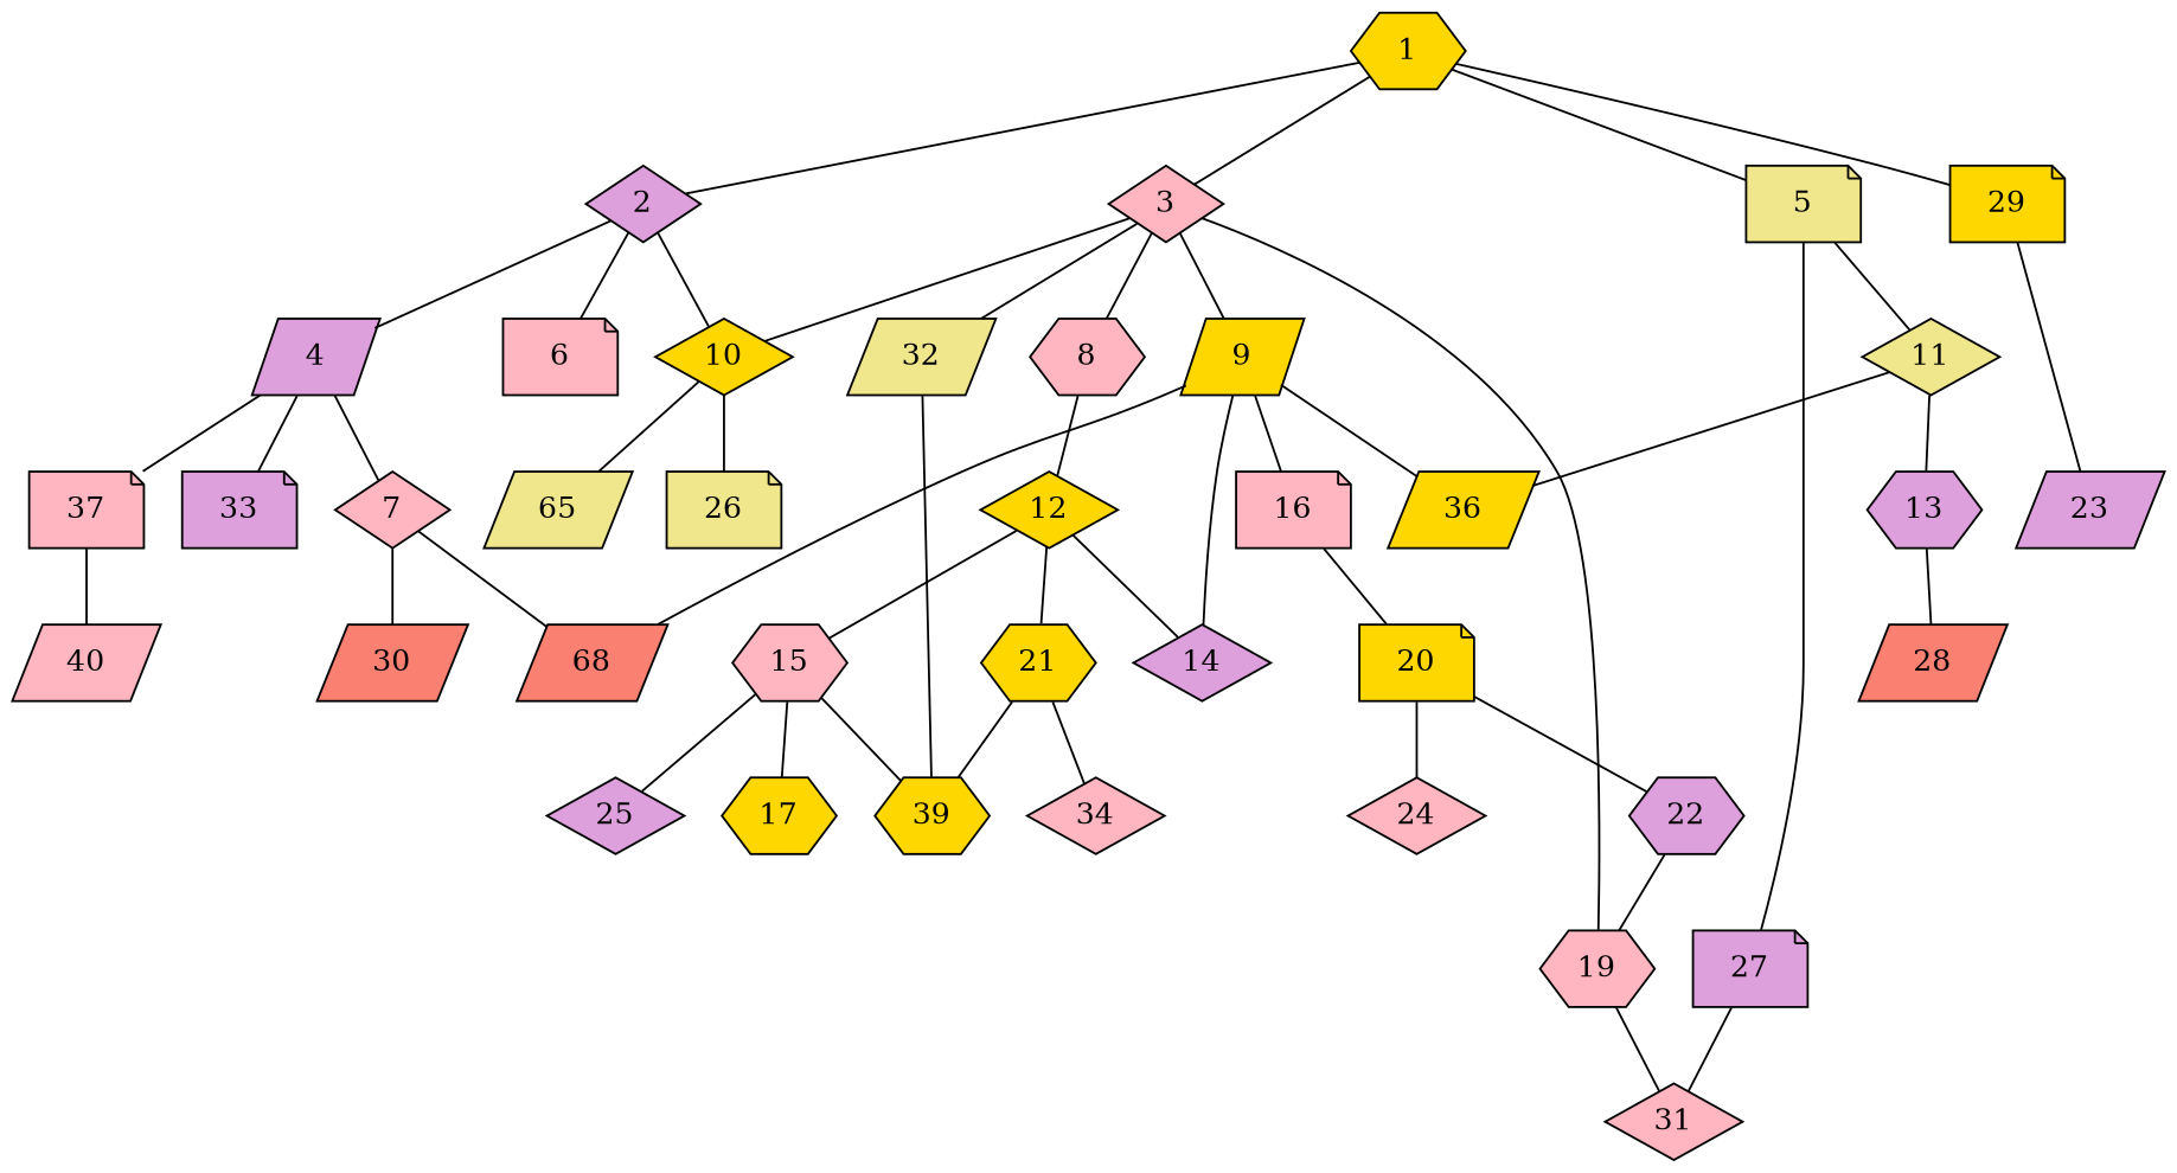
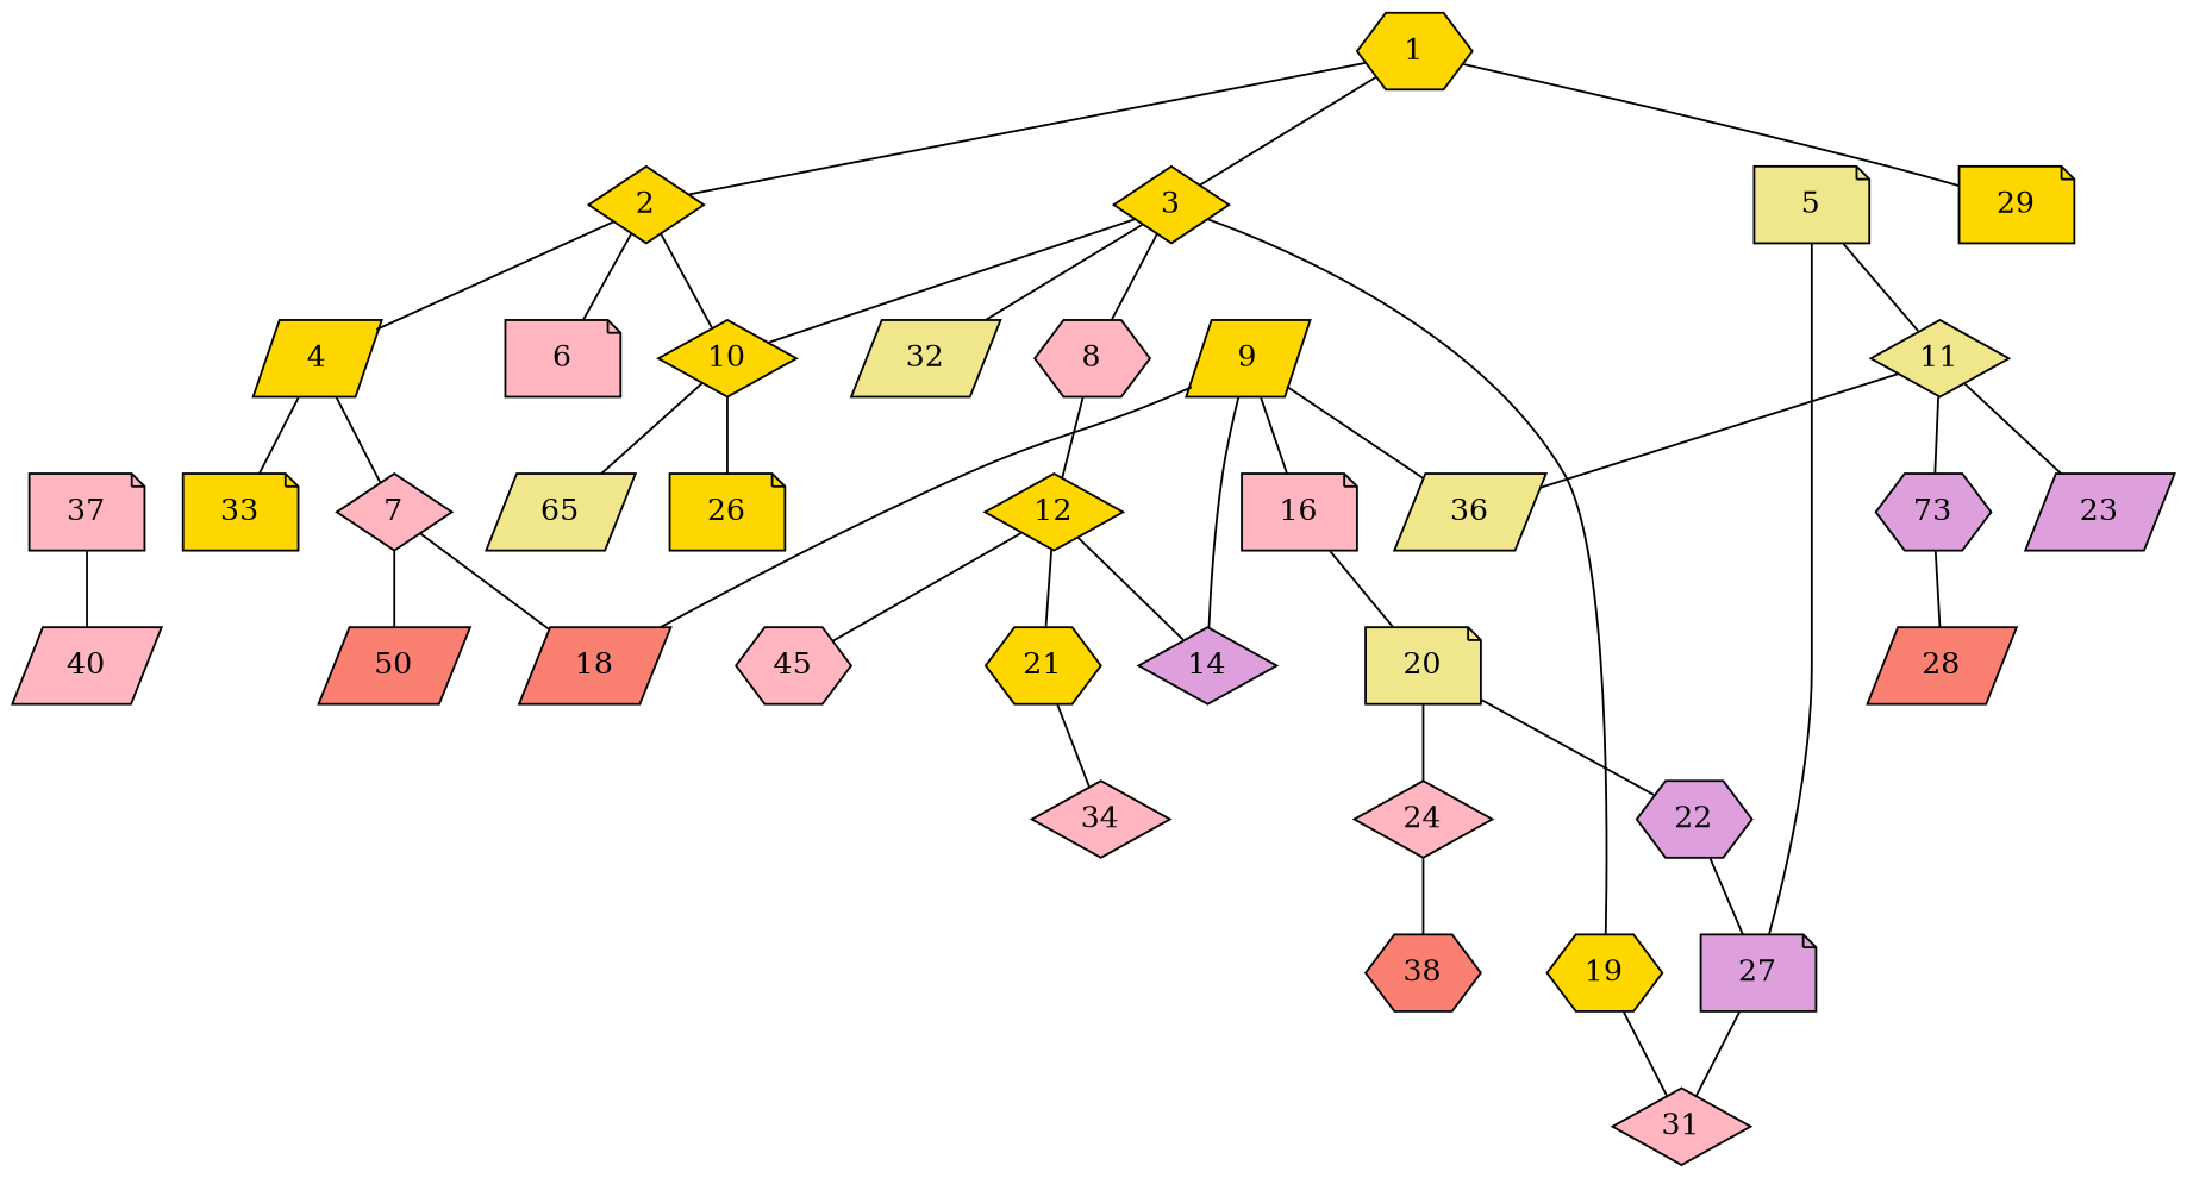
  graph {
    node [fillcolor=lightpink shape=diamond style=filled]
    1 [fillcolor=gold shape=hexagon]
-   2 [fillcolor=plum]
-   3
+   2 [fillcolor=gold]
+   3 [fillcolor=gold]
    5 [fillcolor=khaki shape=note]
    29 [fillcolor=gold shape=note]
-   4 [fillcolor=plum shape=parallelogram]
+   4 [fillcolor=gold shape=parallelogram]
    6 [shape=note]
    10 [fillcolor=gold]
    8 [shape=hexagon]
    9 [fillcolor=gold shape=parallelogram]
-   19 [shape=hexagon]
+   19 [fillcolor=gold shape=hexagon]
    32 [fillcolor=khaki shape=parallelogram]
    11 [fillcolor=khaki]
    27 [fillcolor=plum shape=note]
    7
-   33 [fillcolor=plum shape=note]
+   33 [fillcolor=gold shape=note]
    37 [shape=note]
-   26 [fillcolor=khaki shape=note]
+   26 [fillcolor=gold shape=note]
    n19 [fillcolor=khaki label=65 shape=parallelogram]
    12 [fillcolor=gold]
-   18 [fillcolor=salmon shape=parallelogram label=68]
+   18 [fillcolor=salmon shape=parallelogram]
    14 [fillcolor=plum]
    16 [shape=note]
-   36 [fillcolor=gold shape=parallelogram]
+   36 [fillcolor=khaki shape=parallelogram]
    31
-   39 [fillcolor=gold shape=hexagon]
-   13 [fillcolor=plum shape=hexagon]
+   13 [fillcolor=plum shape=hexagon label=73]
    23 [fillcolor=plum shape=parallelogram]
-   30 [fillcolor=salmon shape=parallelogram]
+   30 [fillcolor=salmon shape=parallelogram label=50]
    40 [shape=parallelogram]
-   15 [shape=hexagon]
+   15 [shape=hexagon label=45]
    21 [fillcolor=gold shape=hexagon]
-   20 [fillcolor=gold shape=note]
+   20 [fillcolor=khaki shape=note]
    28 [fillcolor=salmon shape=parallelogram]
-   17 [fillcolor=gold shape=hexagon]
-   25 [fillcolor=plum]
    34
    22 [fillcolor=plum shape=hexagon]
    24
+   38 [fillcolor=salmon shape=hexagon]
    1 -- 2
    1 -- 3
-   1 -- 5
    1 -- 29
    2 -- 4
    2 -- 6
    2 -- 10
    3 -- 10
    3 -- 8
-   3 -- 9
    3 -- 19
    3 -- 32
    5 -- 11
    5 -- 27
    4 -- 7
    4 -- 33
-   4 -- 37
    10 -- 26
    10 -- n19
    8 -- 12
    9 -- 18
    9 -- 14
    9 -- 16
    9 -- 36
    19 -- 31
-   32 -- 39
    11 -- 36
    11 -- 13
-   29 -- 23
+   11 -- 23
    27 -- 31
    7 -- 18
    7 -- 30
    37 -- 40
    12 -- 14
    12 -- 15
    12 -- 21
    16 -- 20
    13 -- 28
-   15 -- 39
-   15 -- 17
-   15 -- 25
-   21 -- 39
    21 -- 34
    20 -- 22
    20 -- 24
-   22 -- 19
+   22 -- 27
+   24 -- 38
  }
